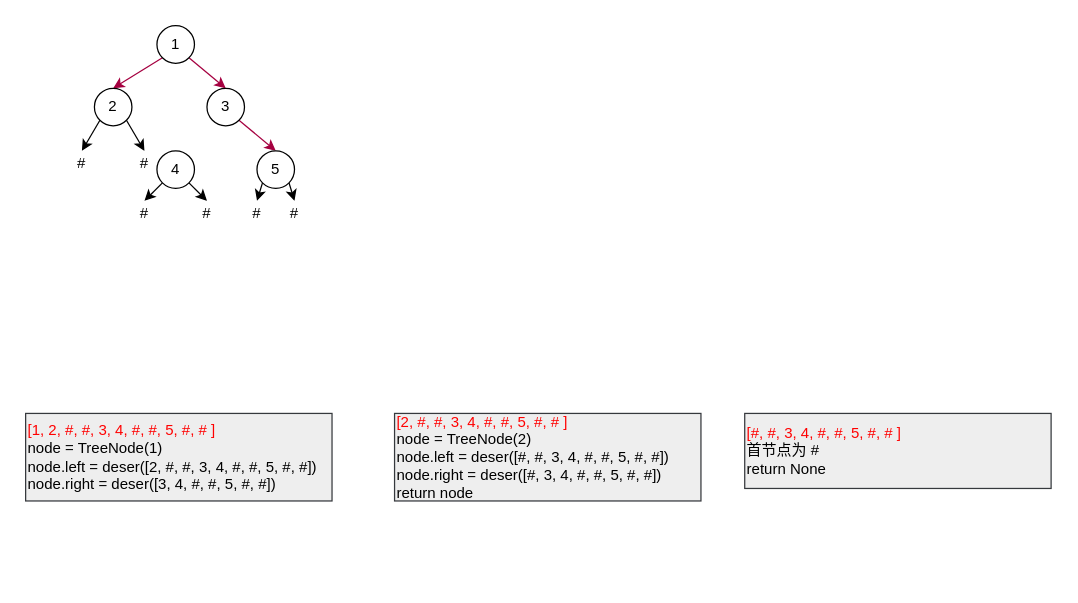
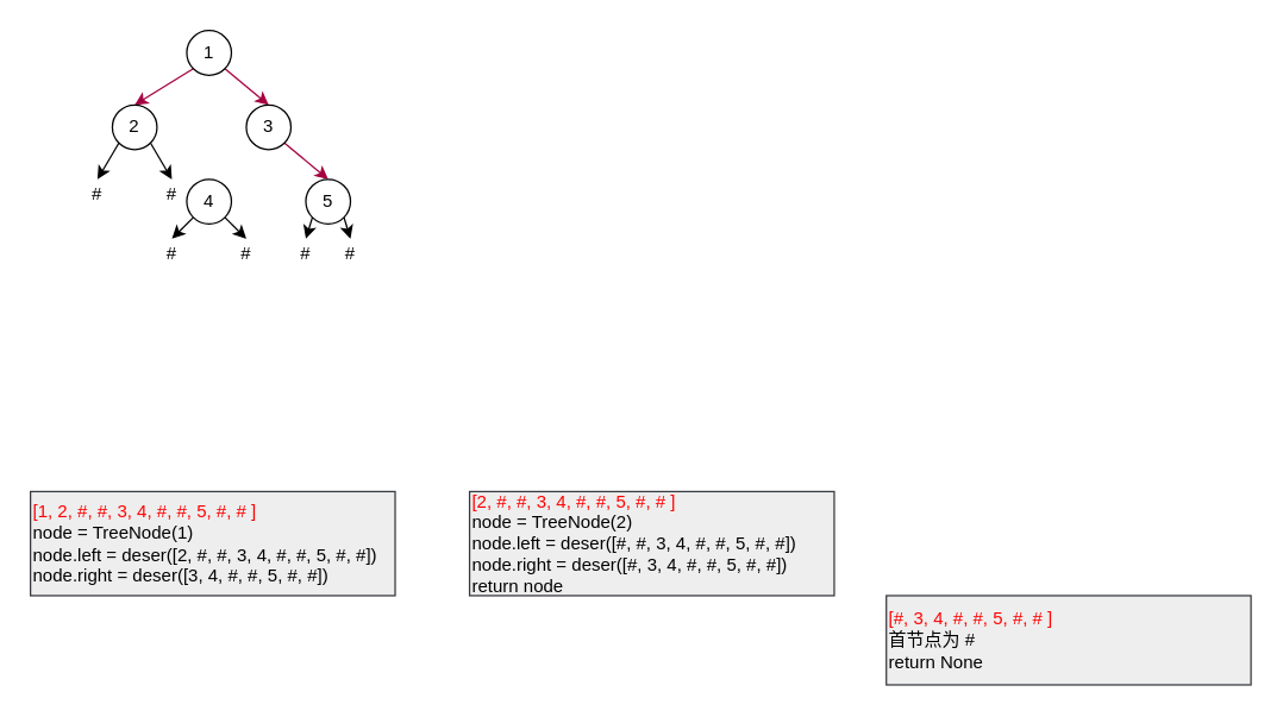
  <mxCell id="0" />
  <mxCell id="1" parent="0" />
  <mxCell id="2" style="rounded=0;orthogonalLoop=1;jettySize=auto;html=1;exitX=0;exitY=1;exitDx=0;exitDy=0;entryX=0.5;entryY=0;entryDx=0;entryDy=0;fillColor=#d80073;strokeColor=#A50040;" edge="1" parent="1" source="4" target="7"><mxGeometry relative="1" as="geometry" /></mxCell>
  <mxCell id="3" style="rounded=0;orthogonalLoop=1;jettySize=auto;html=1;exitX=1;exitY=1;exitDx=0;exitDy=0;entryX=0.5;entryY=0;entryDx=0;entryDy=0;fillColor=#d80073;strokeColor=#A50040;" edge="1" parent="1" source="4" target="9"><mxGeometry relative="1" as="geometry" /></mxCell>
  <mxCell id="4" value="1" style="ellipse;whiteSpace=wrap;html=1;aspect=fixed;" vertex="1" parent="1"><mxGeometry x="125" y="20" width="30" height="30" as="geometry" /></mxCell>
  <mxCell id="5" style="edgeStyle=none;rounded=0;orthogonalLoop=1;jettySize=auto;html=1;exitX=0;exitY=1;exitDx=0;exitDy=0;entryX=0.5;entryY=0;entryDx=0;entryDy=0;" edge="1" parent="1" source="7" target="16"><mxGeometry relative="1" as="geometry" /></mxCell>
  <mxCell id="6" style="edgeStyle=none;rounded=0;orthogonalLoop=1;jettySize=auto;html=1;exitX=1;exitY=1;exitDx=0;exitDy=0;entryX=0.5;entryY=0;entryDx=0;entryDy=0;" edge="1" parent="1" source="7" target="17"><mxGeometry relative="1" as="geometry" /></mxCell>
  <mxCell id="7" value="2" style="ellipse;whiteSpace=wrap;html=1;aspect=fixed;" vertex="1" parent="1"><mxGeometry x="75" y="70" width="30" height="30" as="geometry" /></mxCell>
  <mxCell id="8" style="rounded=0;orthogonalLoop=1;jettySize=auto;html=1;exitX=1;exitY=1;exitDx=0;exitDy=0;entryX=0.5;entryY=0;entryDx=0;entryDy=0;fillColor=#d80073;strokeColor=#A50040;" edge="1" parent="1" source="9" target="15"><mxGeometry relative="1" as="geometry" /></mxCell>
  <mxCell id="9" value="3" style="ellipse;whiteSpace=wrap;html=1;aspect=fixed;" vertex="1" parent="1"><mxGeometry x="165" y="70" width="30" height="30" as="geometry" /></mxCell>
  <mxCell id="10" style="edgeStyle=none;rounded=0;orthogonalLoop=1;jettySize=auto;html=1;exitX=0;exitY=1;exitDx=0;exitDy=0;entryX=0.5;entryY=0;entryDx=0;entryDy=0;" edge="1" parent="1" source="12" target="18"><mxGeometry relative="1" as="geometry" /></mxCell>
  <mxCell id="11" style="edgeStyle=none;rounded=0;orthogonalLoop=1;jettySize=auto;html=1;exitX=1;exitY=1;exitDx=0;exitDy=0;entryX=0.5;entryY=0;entryDx=0;entryDy=0;" edge="1" parent="1" source="12" target="19"><mxGeometry relative="1" as="geometry" /></mxCell>
  <mxCell id="12" value="4" style="ellipse;whiteSpace=wrap;html=1;aspect=fixed;" vertex="1" parent="1"><mxGeometry x="125" y="120" width="30" height="30" as="geometry" /></mxCell>
  <mxCell id="13" style="edgeStyle=none;rounded=0;orthogonalLoop=1;jettySize=auto;html=1;exitX=0;exitY=1;exitDx=0;exitDy=0;entryX=0.5;entryY=0;entryDx=0;entryDy=0;" edge="1" parent="1" source="15" target="20"><mxGeometry relative="1" as="geometry" /></mxCell>
  <mxCell id="14" style="edgeStyle=none;rounded=0;orthogonalLoop=1;jettySize=auto;html=1;exitX=1;exitY=1;exitDx=0;exitDy=0;entryX=0.5;entryY=0;entryDx=0;entryDy=0;" edge="1" parent="1" source="15" target="21"><mxGeometry relative="1" as="geometry" /></mxCell>
  <mxCell id="15" value="5" style="ellipse;whiteSpace=wrap;html=1;aspect=fixed;" vertex="1" parent="1"><mxGeometry x="205" y="120" width="30" height="30" as="geometry" /></mxCell>
  <mxCell id="16" value="#" style="text;html=1;strokeColor=none;fillColor=none;align=center;verticalAlign=middle;whiteSpace=wrap;rounded=0;" vertex="1" parent="1"><mxGeometry x="55" y="120" width="20" height="20" as="geometry" /></mxCell>
  <mxCell id="17" value="#" style="text;html=1;strokeColor=none;fillColor=none;align=center;verticalAlign=middle;whiteSpace=wrap;rounded=0;" vertex="1" parent="1"><mxGeometry x="105" y="120" width="20" height="20" as="geometry" /></mxCell>
  <mxCell id="18" value="#" style="text;html=1;strokeColor=none;fillColor=none;align=center;verticalAlign=middle;whiteSpace=wrap;rounded=0;" vertex="1" parent="1"><mxGeometry x="105" y="160" width="20" height="20" as="geometry" /></mxCell>
  <mxCell id="19" value="#" style="text;html=1;strokeColor=none;fillColor=none;align=center;verticalAlign=middle;whiteSpace=wrap;rounded=0;" vertex="1" parent="1"><mxGeometry x="155" y="160" width="20" height="20" as="geometry" /></mxCell>
  <mxCell id="20" value="#" style="text;html=1;strokeColor=none;fillColor=none;align=center;verticalAlign=middle;whiteSpace=wrap;rounded=0;" vertex="1" parent="1"><mxGeometry x="195" y="160" width="20" height="20" as="geometry" /></mxCell>
  <mxCell id="21" value="#" style="text;html=1;strokeColor=none;fillColor=none;align=center;verticalAlign=middle;whiteSpace=wrap;rounded=0;" vertex="1" parent="1"><mxGeometry x="225" y="160" width="20" height="20" as="geometry" /></mxCell>
  <mxCell id="22" value="&lt;font color=&quot;#ff0000&quot;&gt;[1, 2, #, #, 3, 4, #, #, 5, #, # ]&lt;/font&gt;&lt;br&gt;node = TreeNode(1)&lt;br&gt;node.left = deser([2, #, #, 3, 4, #, #, 5, #, #])&lt;br&gt;node.right = deser([3, 4, #, #, 5, #, #])" style="text;html=1;strokeColor=#36393d;fillColor=#eeeeee;align=left;verticalAlign=middle;whiteSpace=wrap;rounded=0;" vertex="1" parent="1"><mxGeometry x="20" y="330" width="245" height="70" as="geometry" /></mxCell>
  <mxCell id="23" value="&lt;font color=&quot;#ff0000&quot;&gt;[2, #, #, 3, 4, #, #, 5, #, # ]&lt;/font&gt;&lt;br&gt;node = TreeNode(2)&lt;br&gt;node.left = deser([#, #, 3, 4, #, #, 5, #, #])&lt;br&gt;node.right = deser([#, 3, 4, #, #, 5, #, #])&lt;br&gt;return node&amp;nbsp;" style="text;html=1;strokeColor=#36393d;fillColor=#eeeeee;align=left;verticalAlign=middle;whiteSpace=wrap;rounded=0;" vertex="1" parent="1"><mxGeometry x="315" y="330" width="245" height="70" as="geometry" /></mxCell>
- <mxCell id="24" value="&lt;font color=&quot;#ff0000&quot;&gt;[#, #, 3, 4, #, #, 5, #, # ]&lt;/font&gt;&lt;br&gt;首节点为 #&amp;nbsp;&lt;br&gt;return None" style="text;html=1;strokeColor=#36393d;fillColor=#eeeeee;align=left;verticalAlign=middle;whiteSpace=wrap;rounded=0;" vertex="1" parent="1"><mxGeometry x="595" y="330" width="245" height="60" as="geometry" /></mxCell>
+ <mxCell id="25" value="&lt;font color=&quot;#ff0000&quot;&gt;[#, 3, 4, #, #, 5, #, # ]&lt;/font&gt;&lt;br&gt;首节点为 #&amp;nbsp;&lt;br&gt;return None" style="text;html=1;strokeColor=#36393d;fillColor=#eeeeee;align=left;verticalAlign=middle;whiteSpace=wrap;rounded=0;" vertex="1" parent="1"><mxGeometry x="595" y="400" width="245" height="60" as="geometry" /></mxCell>
